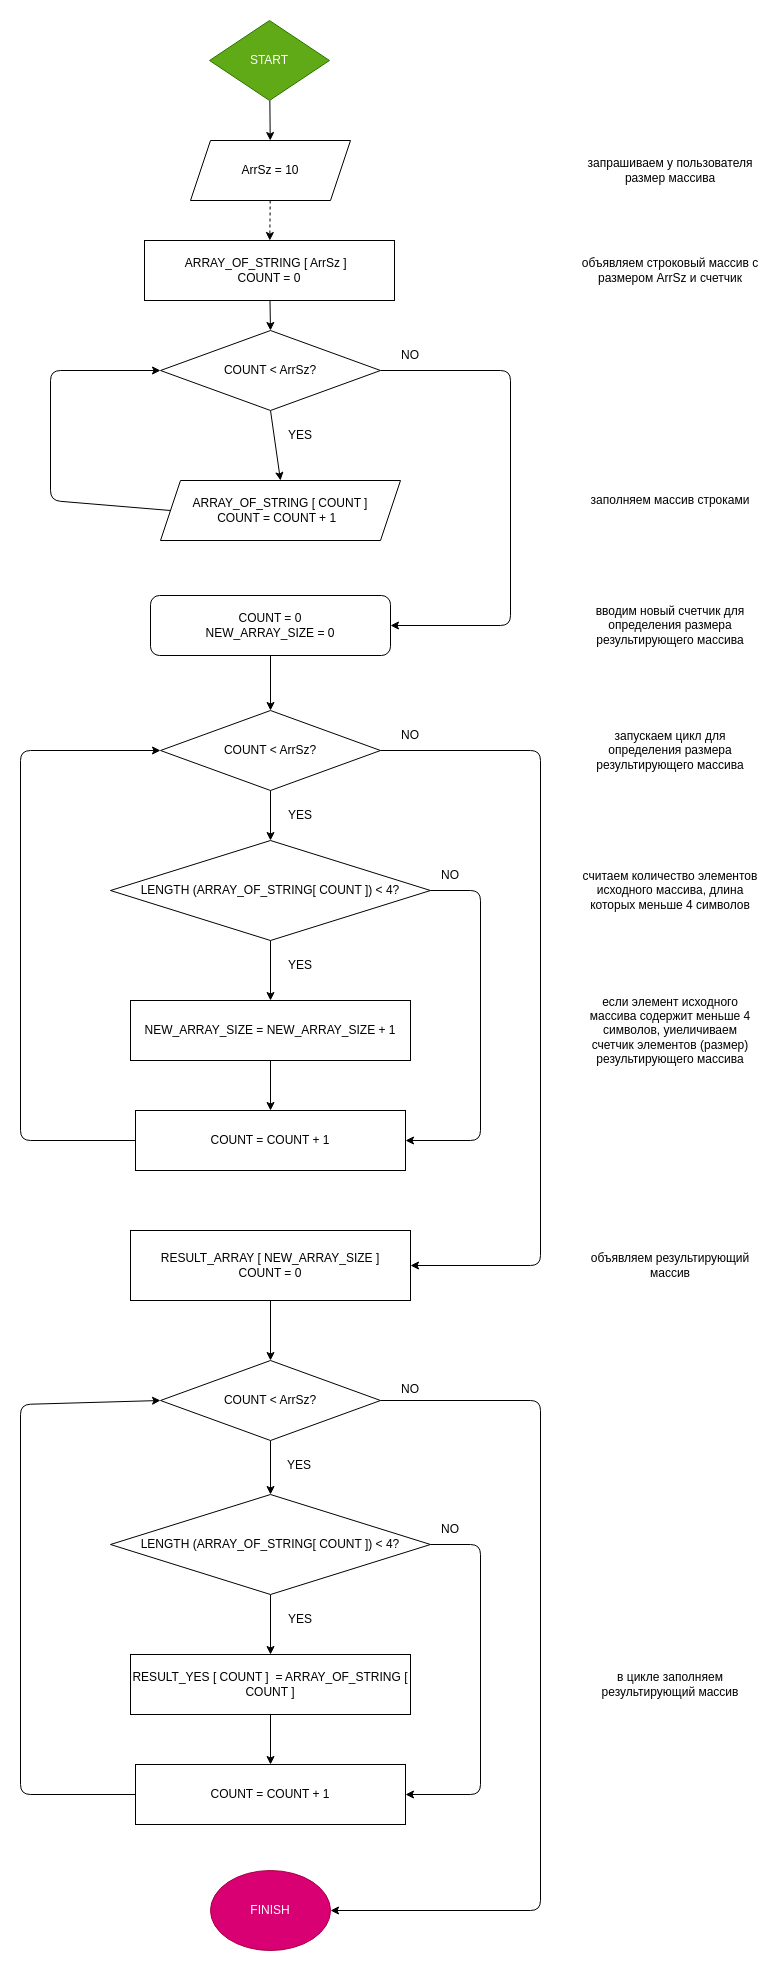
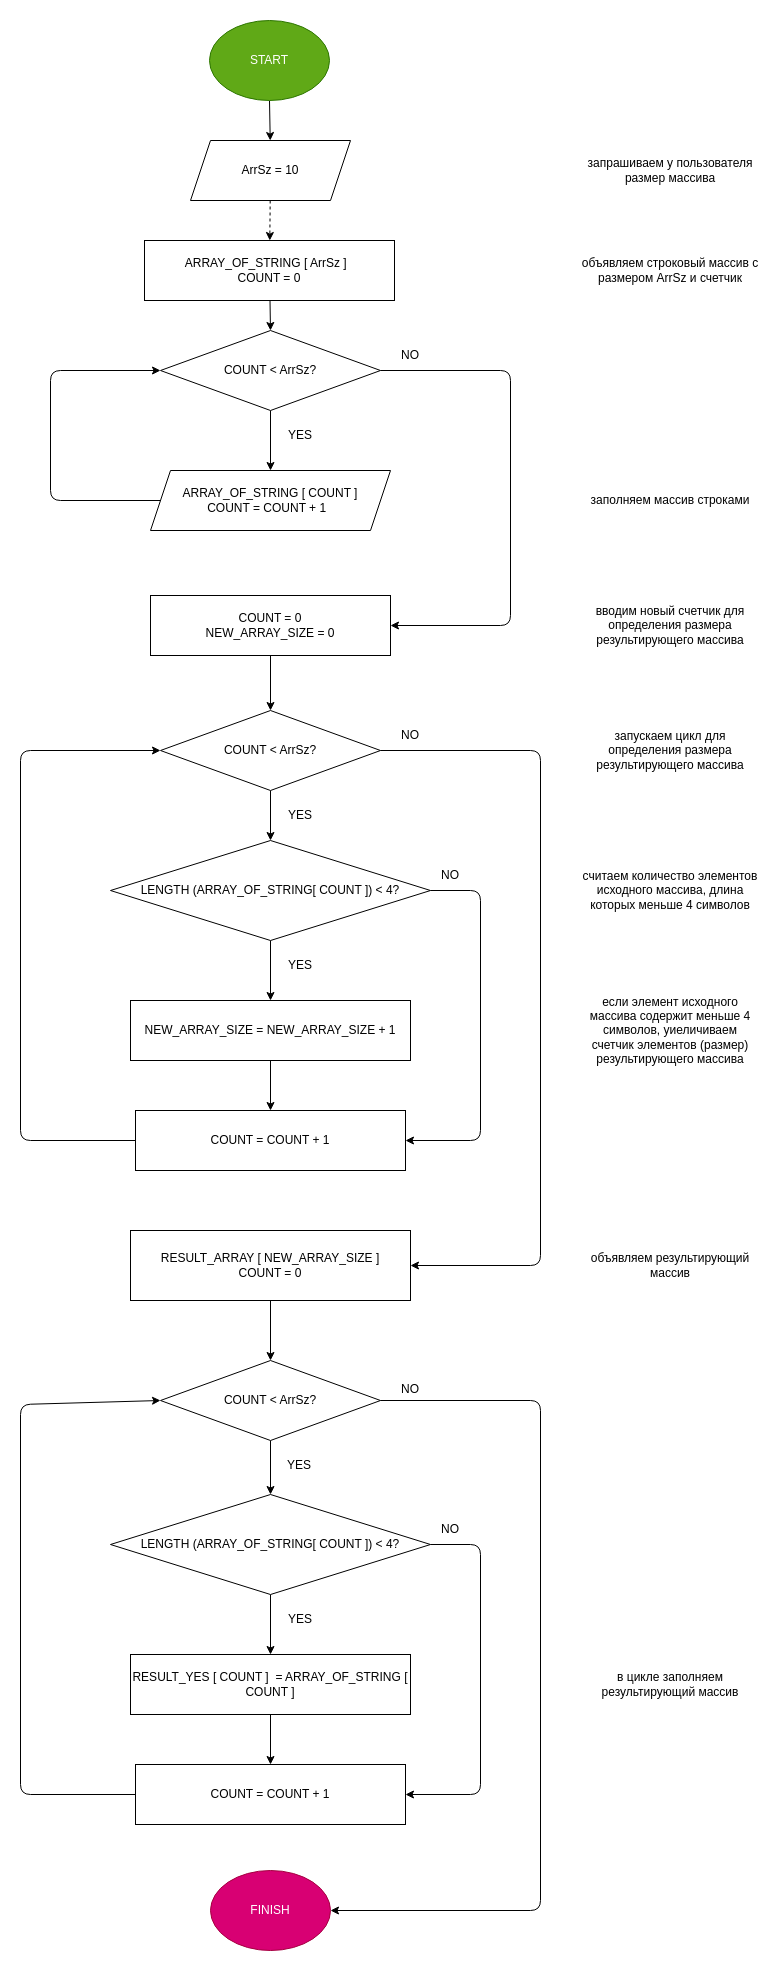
  <mxCell id="0" />
  <mxCell id="1" parent="0" />
  <mxCell id="2" value="" style="edgeStyle=none;html=1;" edge="1" parent="1" source="3" target="47"><mxGeometry relative="1" as="geometry" /></mxCell>
- <mxCell id="3" value="START" style="rhombus;whiteSpace=wrap;html=1;fillColor=#60a917;fontColor=#ffffff;strokeColor=#2D7600;" parent="1" vertex="1"><mxGeometry x="209" y="20" width="120" height="80" as="geometry" /></mxCell>
+ <mxCell id="3" value="START" style="ellipse;whiteSpace=wrap;html=1;fillColor=#60a917;fontColor=#ffffff;strokeColor=#2D7600;" parent="1" vertex="1"><mxGeometry x="209" y="20" width="120" height="80" as="geometry" /></mxCell>
  <mxCell id="4" style="edgeStyle=none;html=1;entryX=0.5;entryY=0;entryDx=0;entryDy=0;" parent="1" source="5" target="10" edge="1"><mxGeometry relative="1" as="geometry" /></mxCell>
  <mxCell id="5" value="ARRAY_OF_STRING [ ArrSz&amp;nbsp;]&amp;nbsp;&amp;nbsp;&lt;br&gt;COUNT = 0" style="rounded=0;whiteSpace=wrap;html=1;" parent="1" vertex="1"><mxGeometry x="144" y="240" width="250" height="60" as="geometry" /></mxCell>
  <mxCell id="6" style="edgeStyle=none;html=1;exitX=0;exitY=0.5;exitDx=0;exitDy=0;entryX=0;entryY=0.5;entryDx=0;entryDy=0;" parent="1" source="7" target="10" edge="1"><mxGeometry relative="1" as="geometry"><Array as="points"><mxPoint x="50" y="500" /><mxPoint x="50" y="370" /></Array></mxGeometry></mxCell>
- <mxCell id="7" value="&lt;span&gt;ARRAY_OF_STRING [ COUNT ]&lt;br&gt;COUNT = COUNT + 1&amp;nbsp;&amp;nbsp;&lt;/span&gt;" style="shape=parallelogram;perimeter=parallelogramPerimeter;whiteSpace=wrap;html=1;fixedSize=1;" parent="1" vertex="1"><mxGeometry x="160" y="480" width="240" height="60" as="geometry" /></mxCell>
+ <mxCell id="7" value="&lt;span&gt;ARRAY_OF_STRING [ COUNT ]&lt;br&gt;COUNT = COUNT + 1&amp;nbsp;&amp;nbsp;&lt;/span&gt;" style="shape=parallelogram;perimeter=parallelogramPerimeter;whiteSpace=wrap;html=1;fixedSize=1;" parent="1" vertex="1"><mxGeometry x="150" y="470" width="240" height="60" as="geometry" /></mxCell>
  <mxCell id="8" style="edgeStyle=none;html=1;exitX=0.5;exitY=1;exitDx=0;exitDy=0;entryX=0.5;entryY=0;entryDx=0;entryDy=0;" parent="1" source="10" target="7" edge="1"><mxGeometry relative="1" as="geometry" /></mxCell>
  <mxCell id="9" style="edgeStyle=none;html=1;exitX=1;exitY=0.5;exitDx=0;exitDy=0;entryX=1;entryY=0.5;entryDx=0;entryDy=0;" parent="1" source="10" target="13" edge="1"><mxGeometry relative="1" as="geometry"><Array as="points"><mxPoint x="510" y="370" /><mxPoint x="510" y="625" /></Array></mxGeometry></mxCell>
  <mxCell id="10" value="COUNT &amp;lt; ArrSz?" style="rhombus;whiteSpace=wrap;html=1;" parent="1" vertex="1"><mxGeometry x="160" y="330" width="220" height="80" as="geometry" /></mxCell>
  <mxCell id="11" value="YES" style="text;html=1;strokeColor=none;fillColor=none;align=center;verticalAlign=middle;whiteSpace=wrap;rounded=0;" parent="1" vertex="1"><mxGeometry x="270" y="420" width="60" height="30" as="geometry" /></mxCell>
  <mxCell id="12" style="edgeStyle=none;html=1;exitX=0.5;exitY=1;exitDx=0;exitDy=0;entryX=0.5;entryY=0;entryDx=0;entryDy=0;" parent="1" source="13" target="16" edge="1"><mxGeometry relative="1" as="geometry" /></mxCell>
- <mxCell id="13" value="COUNT = 0&lt;br&gt;NEW_ARRAY_SIZE = 0" style="whiteSpace=wrap;html=1;rounded=1;" parent="1" vertex="1"><mxGeometry x="150" y="595" width="240" height="60" as="geometry" /></mxCell>
+ <mxCell id="13" value="COUNT = 0&lt;br&gt;NEW_ARRAY_SIZE = 0" style="rounded=0;whiteSpace=wrap;html=1;" parent="1" vertex="1"><mxGeometry x="150" y="595" width="240" height="60" as="geometry" /></mxCell>
  <mxCell id="14" value="NO" style="text;html=1;strokeColor=none;fillColor=none;align=center;verticalAlign=middle;whiteSpace=wrap;rounded=0;" parent="1" vertex="1"><mxGeometry x="380" y="340" width="60" height="30" as="geometry" /></mxCell>
  <mxCell id="15" style="edgeStyle=none;html=1;exitX=0.5;exitY=1;exitDx=0;exitDy=0;entryX=0.5;entryY=0;entryDx=0;entryDy=0;" parent="1" source="16" target="19" edge="1"><mxGeometry relative="1" as="geometry" /></mxCell>
  <mxCell id="16" value="COUNT &amp;lt; ArrSz?" style="rhombus;whiteSpace=wrap;html=1;" parent="1" vertex="1"><mxGeometry x="160" y="710" width="220" height="80" as="geometry" /></mxCell>
  <mxCell id="17" style="edgeStyle=none;html=1;exitX=0.5;exitY=1;exitDx=0;exitDy=0;entryX=0.5;entryY=0;entryDx=0;entryDy=0;" parent="1" source="19" target="21" edge="1"><mxGeometry relative="1" as="geometry" /></mxCell>
  <mxCell id="18" style="edgeStyle=none;html=1;exitX=1;exitY=0.5;exitDx=0;exitDy=0;entryX=1;entryY=0.5;entryDx=0;entryDy=0;" parent="1" source="19" target="23" edge="1"><mxGeometry relative="1" as="geometry"><mxPoint x="410" y="1150" as="targetPoint" /><Array as="points"><mxPoint x="480" y="890" /><mxPoint x="480" y="1140" /></Array></mxGeometry></mxCell>
  <mxCell id="19" value="LENGTH (ARRAY_OF_STRING[ COUNT ]) &amp;lt; 4?" style="rhombus;whiteSpace=wrap;html=1;" parent="1" vertex="1"><mxGeometry x="110" y="840" width="320" height="100" as="geometry" /></mxCell>
  <mxCell id="20" style="edgeStyle=none;html=1;exitX=0.5;exitY=1;exitDx=0;exitDy=0;entryX=0.5;entryY=0;entryDx=0;entryDy=0;" parent="1" source="21" target="23" edge="1"><mxGeometry relative="1" as="geometry" /></mxCell>
  <mxCell id="21" value="NEW_ARRAY_SIZE = NEW_ARRAY_SIZE + 1" style="rounded=0;whiteSpace=wrap;html=1;" parent="1" vertex="1"><mxGeometry x="130" y="1000" width="280" height="60" as="geometry" /></mxCell>
  <mxCell id="22" style="edgeStyle=none;html=1;exitX=0;exitY=0.5;exitDx=0;exitDy=0;entryX=0;entryY=0.5;entryDx=0;entryDy=0;" parent="1" source="23" target="16" edge="1"><mxGeometry relative="1" as="geometry"><Array as="points"><mxPoint x="20" y="1140" /><mxPoint x="20" y="750" /></Array></mxGeometry></mxCell>
  <mxCell id="23" value="COUNT = COUNT + 1" style="rounded=0;whiteSpace=wrap;html=1;" parent="1" vertex="1"><mxGeometry x="135" y="1110" width="270" height="60" as="geometry" /></mxCell>
  <mxCell id="24" value="YES" style="text;html=1;strokeColor=none;fillColor=none;align=center;verticalAlign=middle;whiteSpace=wrap;rounded=0;" parent="1" vertex="1"><mxGeometry x="270" y="800" width="60" height="30" as="geometry" /></mxCell>
  <mxCell id="25" value="YES" style="text;html=1;strokeColor=none;fillColor=none;align=center;verticalAlign=middle;whiteSpace=wrap;rounded=0;" parent="1" vertex="1"><mxGeometry x="270" y="950" width="60" height="30" as="geometry" /></mxCell>
  <mxCell id="26" value="NO" style="text;html=1;strokeColor=none;fillColor=none;align=center;verticalAlign=middle;whiteSpace=wrap;rounded=0;" parent="1" vertex="1"><mxGeometry x="420" y="860" width="60" height="30" as="geometry" /></mxCell>
  <mxCell id="27" style="edgeStyle=none;html=1;exitX=0.5;exitY=1;exitDx=0;exitDy=0;entryX=0.5;entryY=0;entryDx=0;entryDy=0;" parent="1" source="28" target="32" edge="1"><mxGeometry relative="1" as="geometry" /></mxCell>
  <mxCell id="28" value="RESULT_ARRAY [ NEW_ARRAY_SIZE ]&lt;br&gt;COUNT = 0" style="rounded=0;whiteSpace=wrap;html=1;" parent="1" vertex="1"><mxGeometry x="130" y="1230" width="280" height="70" as="geometry" /></mxCell>
  <mxCell id="29" style="edgeStyle=none;html=1;exitX=0;exitY=1;exitDx=0;exitDy=0;entryX=1;entryY=0.5;entryDx=0;entryDy=0;" parent="1" source="30" target="28" edge="1"><mxGeometry relative="1" as="geometry"><Array as="points"><mxPoint x="540" y="750" /><mxPoint x="540" y="1265" /></Array></mxGeometry></mxCell>
  <mxCell id="30" value="NO" style="text;html=1;strokeColor=none;fillColor=none;align=center;verticalAlign=middle;whiteSpace=wrap;rounded=0;" parent="1" vertex="1"><mxGeometry x="380" y="720" width="60" height="30" as="geometry" /></mxCell>
  <mxCell id="31" style="edgeStyle=none;html=1;exitX=0.5;exitY=1;exitDx=0;exitDy=0;entryX=0.5;entryY=0;entryDx=0;entryDy=0;" parent="1" source="32" target="35" edge="1"><mxGeometry relative="1" as="geometry" /></mxCell>
  <mxCell id="32" value="COUNT &amp;lt; ArrSz?" style="rhombus;whiteSpace=wrap;html=1;" parent="1" vertex="1"><mxGeometry x="160" y="1360" width="220" height="80" as="geometry" /></mxCell>
  <mxCell id="33" style="edgeStyle=none;html=1;exitX=0.5;exitY=1;exitDx=0;exitDy=0;entryX=0.5;entryY=0;entryDx=0;entryDy=0;" parent="1" source="35" target="37" edge="1"><mxGeometry relative="1" as="geometry" /></mxCell>
  <mxCell id="34" style="edgeStyle=none;html=1;exitX=1;exitY=0.5;exitDx=0;exitDy=0;entryX=1;entryY=0.5;entryDx=0;entryDy=0;" parent="1" source="35" target="39" edge="1"><mxGeometry relative="1" as="geometry"><mxPoint x="410" y="1804" as="targetPoint" /><Array as="points"><mxPoint x="480" y="1544" /><mxPoint x="480" y="1794" /></Array></mxGeometry></mxCell>
  <mxCell id="35" value="LENGTH (ARRAY_OF_STRING[ COUNT ]) &amp;lt; 4?" style="rhombus;whiteSpace=wrap;html=1;" parent="1" vertex="1"><mxGeometry x="110" y="1494" width="320" height="100" as="geometry" /></mxCell>
  <mxCell id="36" style="edgeStyle=none;html=1;exitX=0.5;exitY=1;exitDx=0;exitDy=0;entryX=0.5;entryY=0;entryDx=0;entryDy=0;" parent="1" source="37" target="39" edge="1"><mxGeometry relative="1" as="geometry" /></mxCell>
  <mxCell id="37" value="RESULT_YES [ COUNT ]&amp;nbsp; = ARRAY_OF_STRING [ COUNT ]" style="rounded=0;whiteSpace=wrap;html=1;" parent="1" vertex="1"><mxGeometry x="130" y="1654" width="280" height="60" as="geometry" /></mxCell>
  <mxCell id="38" style="edgeStyle=none;html=1;exitX=0;exitY=0.5;exitDx=0;exitDy=0;entryX=0;entryY=0.5;entryDx=0;entryDy=0;" parent="1" source="39" target="32" edge="1"><mxGeometry relative="1" as="geometry"><Array as="points"><mxPoint x="20" y="1794" /><mxPoint x="20" y="1404" /></Array></mxGeometry></mxCell>
  <mxCell id="39" value="COUNT = COUNT + 1" style="rounded=0;whiteSpace=wrap;html=1;" parent="1" vertex="1"><mxGeometry x="135" y="1764" width="270" height="60" as="geometry" /></mxCell>
  <mxCell id="40" value="YES" style="text;html=1;strokeColor=none;fillColor=none;align=center;verticalAlign=middle;whiteSpace=wrap;rounded=0;" parent="1" vertex="1"><mxGeometry x="269" y="1450" width="60" height="30" as="geometry" /></mxCell>
  <mxCell id="41" value="YES" style="text;html=1;strokeColor=none;fillColor=none;align=center;verticalAlign=middle;whiteSpace=wrap;rounded=0;" parent="1" vertex="1"><mxGeometry x="270" y="1604" width="60" height="30" as="geometry" /></mxCell>
  <mxCell id="42" value="NO" style="text;html=1;strokeColor=none;fillColor=none;align=center;verticalAlign=middle;whiteSpace=wrap;rounded=0;" parent="1" vertex="1"><mxGeometry x="420" y="1514" width="60" height="30" as="geometry" /></mxCell>
  <mxCell id="43" value="NO" style="text;html=1;strokeColor=none;fillColor=none;align=center;verticalAlign=middle;whiteSpace=wrap;rounded=0;" parent="1" vertex="1"><mxGeometry x="380" y="1374" width="60" height="30" as="geometry" /></mxCell>
  <mxCell id="44" style="edgeStyle=none;html=1;exitX=0;exitY=1;exitDx=0;exitDy=0;entryX=1;entryY=0.5;entryDx=0;entryDy=0;" parent="1" target="45" edge="1"><mxGeometry relative="1" as="geometry"><mxPoint x="380" y="1400" as="sourcePoint" /><mxPoint x="410" y="1915" as="targetPoint" /><Array as="points"><mxPoint x="540" y="1400" /><mxPoint x="540" y="1910" /></Array></mxGeometry></mxCell>
  <mxCell id="45" value="FINISH" style="ellipse;whiteSpace=wrap;html=1;fillColor=#d80073;fontColor=#ffffff;strokeColor=#A50040;" parent="1" vertex="1"><mxGeometry x="210" y="1870" width="120" height="80" as="geometry" /></mxCell>
  <mxCell id="46" value="" style="edgeStyle=none;html=1;dashed=1;" edge="1" parent="1" source="47" target="5"><mxGeometry relative="1" as="geometry" /></mxCell>
  <mxCell id="47" value="ArrSz = 10" style="shape=parallelogram;perimeter=parallelogramPerimeter;whiteSpace=wrap;html=1;fixedSize=1;" vertex="1" parent="1"><mxGeometry x="190" y="140" width="160" height="60" as="geometry" /></mxCell>
  <mxCell id="48" value="запрашиваем у пользователя размер массива" style="text;html=1;strokeColor=none;fillColor=none;align=center;verticalAlign=middle;whiteSpace=wrap;rounded=0;" vertex="1" parent="1"><mxGeometry x="580" y="155" width="180" height="30" as="geometry" /></mxCell>
  <mxCell id="49" value="объявляем строковый массив с размером ArrSz и счетчик" style="text;html=1;strokeColor=none;fillColor=none;align=center;verticalAlign=middle;whiteSpace=wrap;rounded=0;" vertex="1" parent="1"><mxGeometry x="580" y="255" width="180" height="30" as="geometry" /></mxCell>
  <mxCell id="50" value="заполняем массив строками" style="text;html=1;strokeColor=none;fillColor=none;align=center;verticalAlign=middle;whiteSpace=wrap;rounded=0;" vertex="1" parent="1"><mxGeometry x="580" y="485" width="180" height="30" as="geometry" /></mxCell>
  <mxCell id="51" value="вводим новый счетчик для определения размера результирующего массива" style="text;html=1;strokeColor=none;fillColor=none;align=center;verticalAlign=middle;whiteSpace=wrap;rounded=0;" vertex="1" parent="1"><mxGeometry x="580" y="610" width="180" height="30" as="geometry" /></mxCell>
  <mxCell id="52" value="считаем количество элементов исходного массива, длина которых меньше 4 символов" style="text;html=1;strokeColor=none;fillColor=none;align=center;verticalAlign=middle;whiteSpace=wrap;rounded=0;" vertex="1" parent="1"><mxGeometry x="580" y="875" width="180" height="30" as="geometry" /></mxCell>
  <mxCell id="53" value="если элемент исходного массива содержит меньше 4 символов, уиеличиваем счетчик элементов (размер) результирующего массива" style="text;html=1;strokeColor=none;fillColor=none;align=center;verticalAlign=middle;whiteSpace=wrap;rounded=0;" vertex="1" parent="1"><mxGeometry x="580" y="1015" width="180" height="30" as="geometry" /></mxCell>
  <mxCell id="54" value="запускаем цикл для определения размера результирующего массива" style="text;html=1;strokeColor=none;fillColor=none;align=center;verticalAlign=middle;whiteSpace=wrap;rounded=0;" vertex="1" parent="1"><mxGeometry x="580" y="735" width="180" height="30" as="geometry" /></mxCell>
  <mxCell id="55" value="объявляем результирующий массив" style="text;html=1;strokeColor=none;fillColor=none;align=center;verticalAlign=middle;whiteSpace=wrap;rounded=0;" vertex="1" parent="1"><mxGeometry x="580" y="1250" width="180" height="30" as="geometry" /></mxCell>
  <mxCell id="56" value="в цикле заполняем результирующий массив" style="text;html=1;strokeColor=none;fillColor=none;align=center;verticalAlign=middle;whiteSpace=wrap;rounded=0;" vertex="1" parent="1"><mxGeometry x="580" y="1669" width="180" height="30" as="geometry" /></mxCell>
